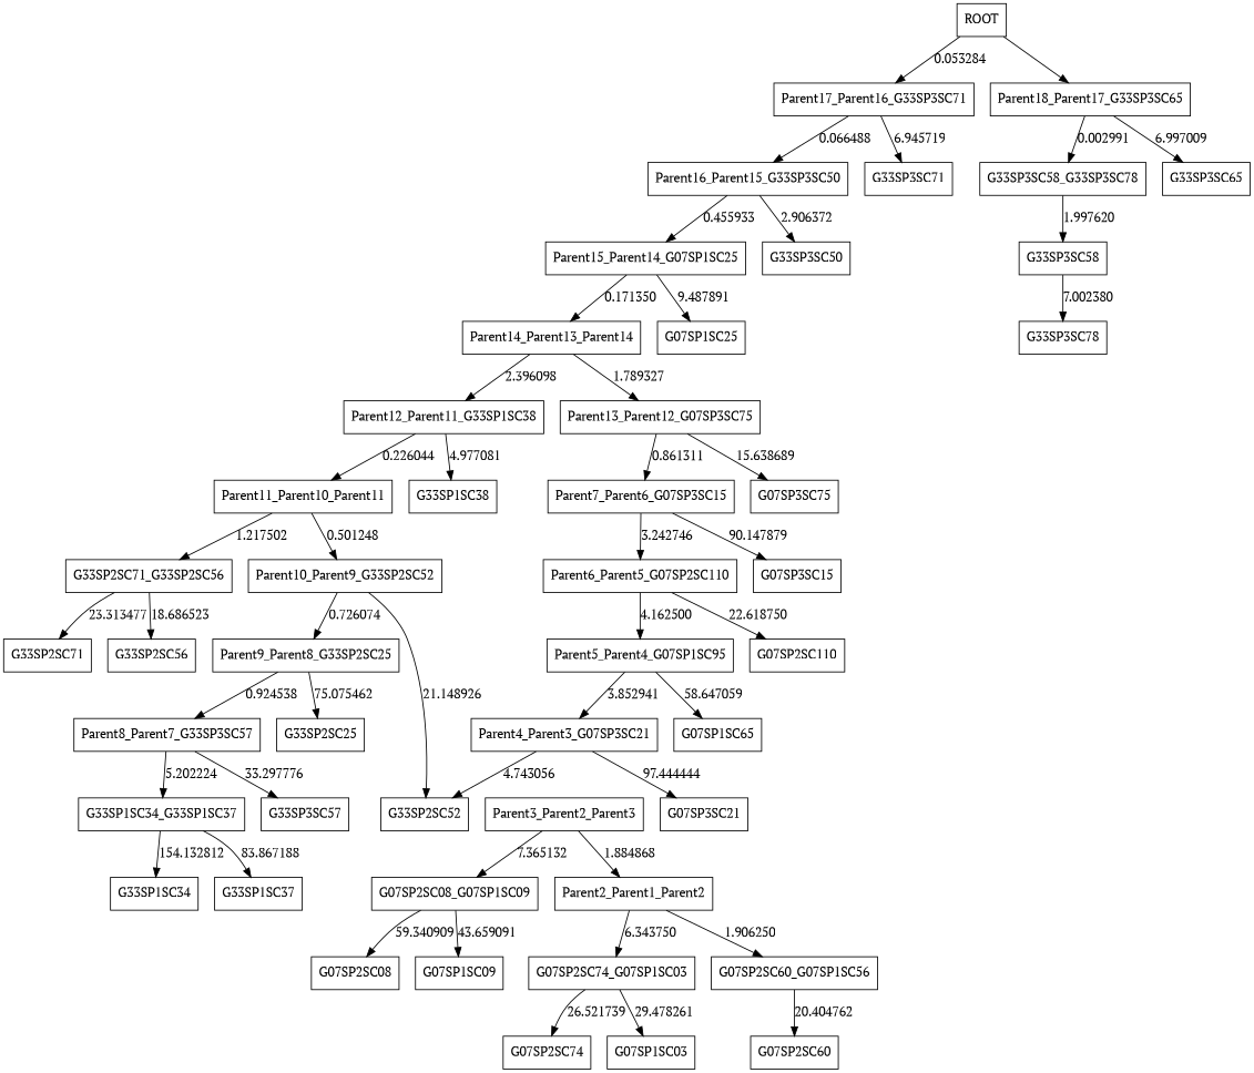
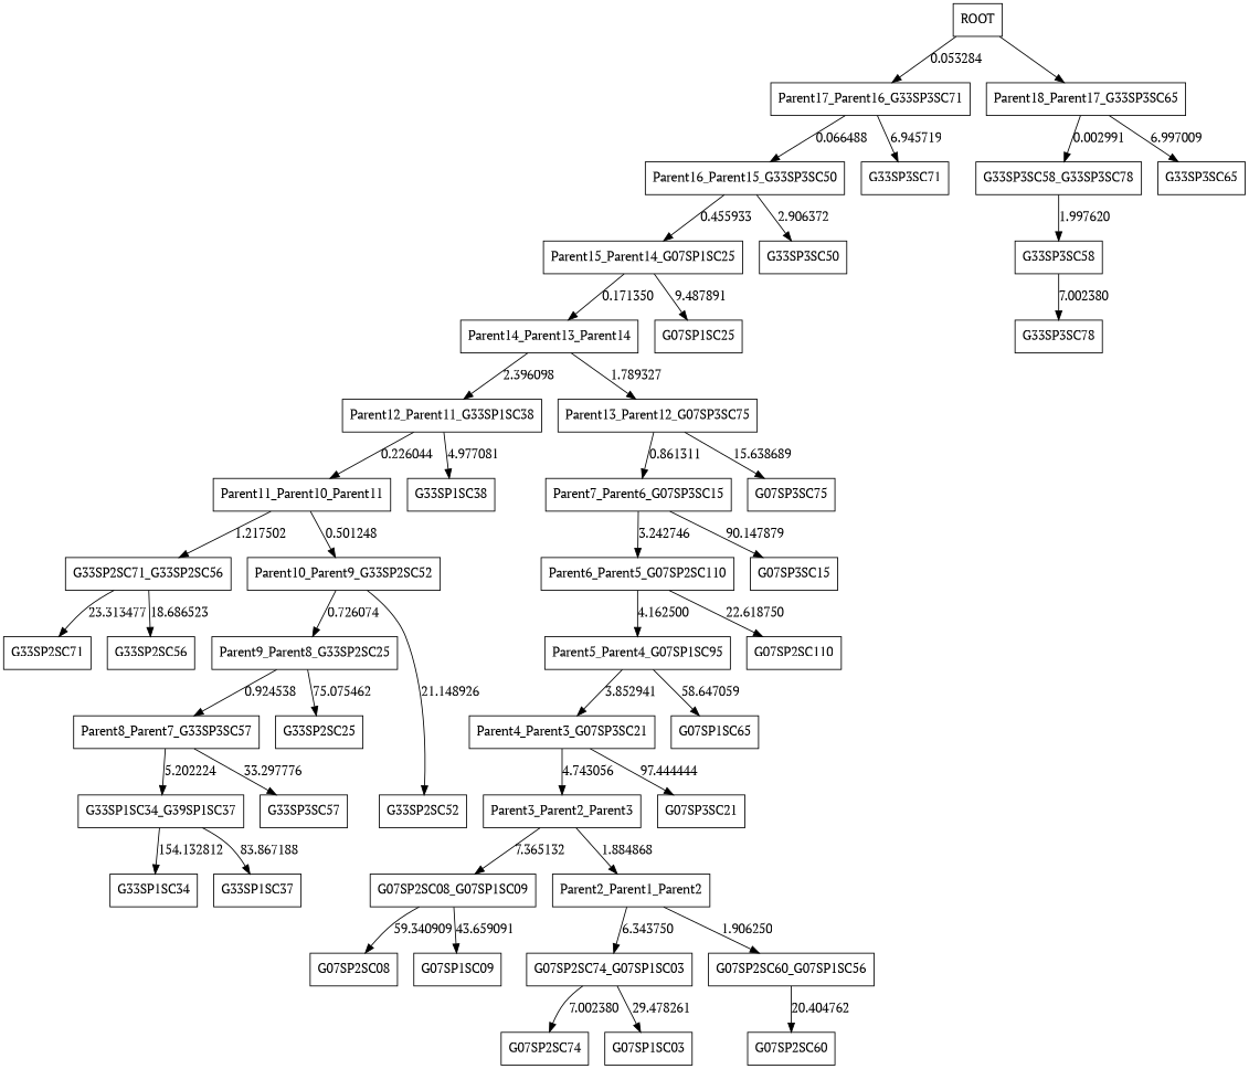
  digraph {
    fontname="PT Serif"
    node [fontname="PT Serif" shape=box]
    edge [fontname="PT Serif"]
    G33SP3SC58
    G33SP3SC78
    G07SP2SC74_G07SP1SC03
    G07SP2SC74
    G07SP1SC03
    G07SP2SC08_G07SP1SC09
    G07SP2SC08
    G07SP1SC09
    G07SP2SC60_G07SP1SC56
    G07SP2SC60
    Parent2_Parent1_Parent2
    Parent3_Parent2_Parent3
    Parent4_Parent3_G07SP3SC21
    G07SP3SC21
    n15 [label=Parent5_Parent4_G07SP1SC95]
    G07SP1SC65
-   G33SP1SC34_G33SP1SC37
+   G33SP1SC34_G33SP1SC37 [label=G33SP1SC34_G39SP1SC37]
    G33SP1SC34
    G33SP1SC37
    Parent6_Parent5_G07SP2SC110
    G07SP2SC110
    Parent7_Parent6_G07SP3SC15
    G07SP3SC15
    Parent8_Parent7_G33SP3SC57
    G33SP3SC57
    G33SP2SC71_G33SP2SC56
    G33SP2SC71
    G33SP2SC56
    Parent9_Parent8_G33SP2SC25
    G33SP2SC25
    Parent10_Parent9_G33SP2SC52
    G33SP2SC52
    Parent11_Parent10_Parent11
    Parent12_Parent11_G33SP1SC38
    G33SP1SC38
    Parent13_Parent12_G07SP3SC75
    G07SP3SC75
    Parent14_Parent13_Parent14
    Parent15_Parent14_G07SP1SC25
    G07SP1SC25
    Parent16_Parent15_G33SP3SC50
    G33SP3SC50
    Parent17_Parent16_G33SP3SC71
    G33SP3SC71
    G33SP3SC58_G33SP3SC78
    Parent18_Parent17_G33SP3SC65
    G33SP3SC65
    ROOT
    G33SP3SC58 -> G33SP3SC78 [label=7.002380]
-   G07SP2SC74_G07SP1SC03 -> G07SP2SC74 [label=26.521739]
+   G07SP2SC74_G07SP1SC03 -> G07SP2SC74 [label=7.002380]
    G07SP2SC74_G07SP1SC03 -> G07SP1SC03 [label=29.478261]
    G07SP2SC08_G07SP1SC09 -> G07SP2SC08 [label=59.340909]
    G07SP2SC08_G07SP1SC09 -> G07SP1SC09 [label=43.659091]
    G07SP2SC60_G07SP1SC56 -> G07SP2SC60 [label=20.404762]
    Parent2_Parent1_Parent2 -> G07SP2SC74_G07SP1SC03 [label=6.343750]
    Parent2_Parent1_Parent2 -> G07SP2SC60_G07SP1SC56 [label=1.906250]
    Parent3_Parent2_Parent3 -> G07SP2SC08_G07SP1SC09 [label=7.365132]
    Parent3_Parent2_Parent3 -> Parent2_Parent1_Parent2 [label=1.884868]
-   Parent4_Parent3_G07SP3SC21 -> G33SP2SC52 [label=4.743056]
+   Parent4_Parent3_G07SP3SC21 -> Parent3_Parent2_Parent3 [label=4.743056]
    Parent4_Parent3_G07SP3SC21 -> G07SP3SC21 [label=97.444444]
    n15 -> Parent4_Parent3_G07SP3SC21 [label=3.852941]
    n15 -> G07SP1SC65 [label=58.647059]
    G33SP1SC34_G33SP1SC37 -> G33SP1SC34 [label=154.132812]
    G33SP1SC34_G33SP1SC37 -> G33SP1SC37 [label=83.867188]
    Parent6_Parent5_G07SP2SC110 -> n15 [label=4.162500]
    Parent6_Parent5_G07SP2SC110 -> G07SP2SC110 [label=22.618750]
    Parent7_Parent6_G07SP3SC15 -> Parent6_Parent5_G07SP2SC110 [label=3.242746]
    Parent7_Parent6_G07SP3SC15 -> G07SP3SC15 [label=90.147879]
    Parent8_Parent7_G33SP3SC57 -> G33SP1SC34_G33SP1SC37 [label=5.202224]
    Parent8_Parent7_G33SP3SC57 -> G33SP3SC57 [label=33.297776]
    G33SP2SC71_G33SP2SC56 -> G33SP2SC71 [label=23.313477]
    G33SP2SC71_G33SP2SC56 -> G33SP2SC56 [label=18.686523]
    Parent9_Parent8_G33SP2SC25 -> Parent8_Parent7_G33SP3SC57 [label=0.924538]
    Parent9_Parent8_G33SP2SC25 -> G33SP2SC25 [label=75.075462]
    Parent10_Parent9_G33SP2SC52 -> Parent9_Parent8_G33SP2SC25 [label=0.726074]
    Parent10_Parent9_G33SP2SC52 -> G33SP2SC52 [label=21.148926]
    Parent11_Parent10_Parent11 -> G33SP2SC71_G33SP2SC56 [label=1.217502]
    Parent11_Parent10_Parent11 -> Parent10_Parent9_G33SP2SC52 [label=0.501248]
    Parent12_Parent11_G33SP1SC38 -> Parent11_Parent10_Parent11 [label=0.226044]
    Parent12_Parent11_G33SP1SC38 -> G33SP1SC38 [label=4.977081]
    Parent13_Parent12_G07SP3SC75 -> Parent7_Parent6_G07SP3SC15 [label=0.861311]
    Parent13_Parent12_G07SP3SC75 -> G07SP3SC75 [label=15.638689]
    Parent14_Parent13_Parent14 -> Parent12_Parent11_G33SP1SC38 [label=2.396098]
    Parent14_Parent13_Parent14 -> Parent13_Parent12_G07SP3SC75 [label=1.789327]
    Parent15_Parent14_G07SP1SC25 -> Parent14_Parent13_Parent14 [label=0.171350]
    Parent15_Parent14_G07SP1SC25 -> G07SP1SC25 [label=9.487891]
    Parent16_Parent15_G33SP3SC50 -> Parent15_Parent14_G07SP1SC25 [label=0.455933]
    Parent16_Parent15_G33SP3SC50 -> G33SP3SC50 [label=2.906372]
    Parent17_Parent16_G33SP3SC71 -> Parent16_Parent15_G33SP3SC50 [label=0.066488]
    Parent17_Parent16_G33SP3SC71 -> G33SP3SC71 [label=6.945719]
    G33SP3SC58_G33SP3SC78 -> G33SP3SC58 [label=1.997620]
    Parent18_Parent17_G33SP3SC65 -> G33SP3SC58_G33SP3SC78 [label=0.002991]
    Parent18_Parent17_G33SP3SC65 -> G33SP3SC65 [label=6.997009]
    ROOT -> Parent17_Parent16_G33SP3SC71 [label=0.053284]
    ROOT -> Parent18_Parent17_G33SP3SC65
  }
